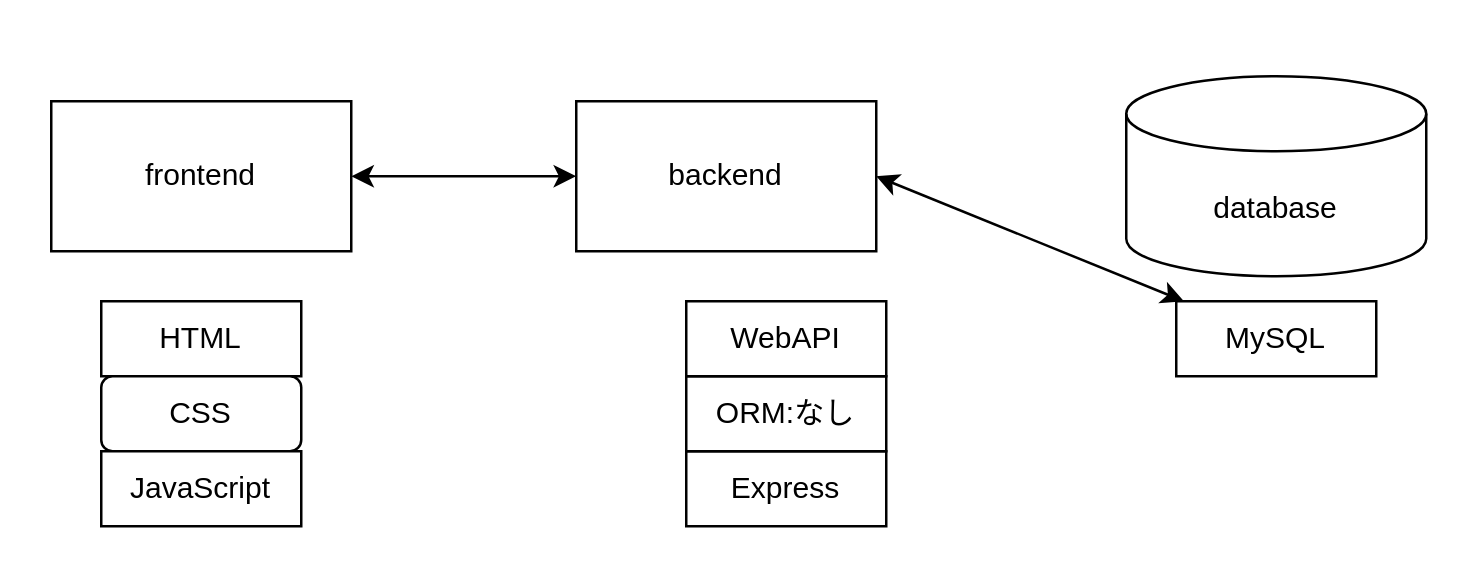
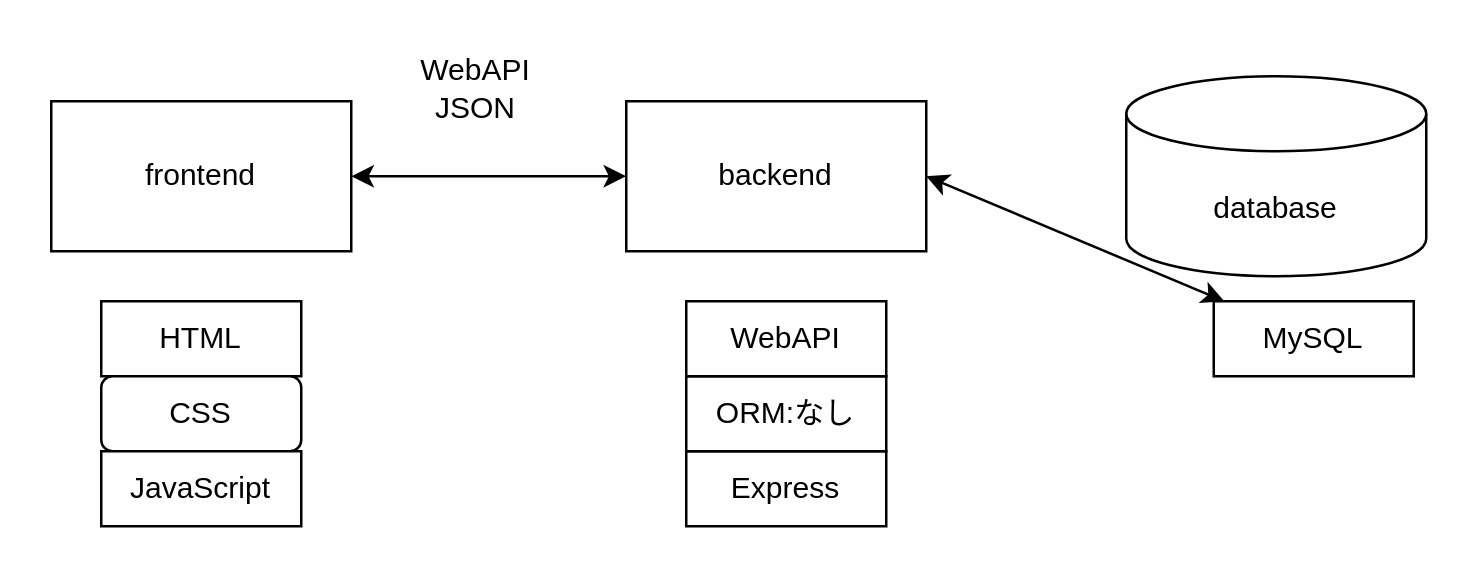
  <mxCell id="0" />
  <mxCell id="1" parent="0" />
  <mxCell id="2" value="frontend" style="rounded=0;whiteSpace=wrap;html=1;" parent="1" vertex="1"><mxGeometry x="20" y="40" width="120" height="60" as="geometry" /></mxCell>
- <mxCell id="3" value="backend" style="rounded=0;whiteSpace=wrap;html=1;" vertex="1" parent="1"><mxGeometry x="230" y="40" width="120" height="60" as="geometry" /></mxCell>
+ <mxCell id="3" value="backend" style="rounded=0;whiteSpace=wrap;html=1;" vertex="1" parent="1"><mxGeometry x="250" y="40" width="120" height="60" as="geometry" /></mxCell>
  <mxCell id="4" value="database" style="shape=cylinder3;whiteSpace=wrap;html=1;boundedLbl=1;backgroundOutline=1;size=15;" vertex="1" parent="1"><mxGeometry x="450" y="30" width="120" height="80" as="geometry" /></mxCell>
  <mxCell id="5" value="" style="endArrow=classic;startArrow=classic;html=1;exitX=1;exitY=0.5;exitDx=0;exitDy=0;entryX=0;entryY=0.5;entryDx=0;entryDy=0;" edge="1" parent="1" source="2" target="3"><mxGeometry width="50" height="50" relative="1" as="geometry"><mxPoint x="250" y="150" as="sourcePoint" /><mxPoint x="300" y="100" as="targetPoint" /></mxGeometry></mxCell>
  <mxCell id="6" value="" style="endArrow=classic;startArrow=classic;html=1;exitX=1;exitY=0.5;exitDx=0;exitDy=0;" edge="1" parent="1" source="3" target="14"><mxGeometry width="50" height="50" relative="1" as="geometry"><mxPoint x="150" y="80" as="sourcePoint" /><mxPoint x="260" y="80" as="targetPoint" /></mxGeometry></mxCell>
+ <mxCell id="7" value="WebAPI&lt;br&gt;JSON" style="text;html=1;strokeColor=none;fillColor=none;align=center;verticalAlign=middle;whiteSpace=wrap;rounded=0;" vertex="1" parent="1"><mxGeometry x="160" y="20" width="60" height="30" as="geometry" /></mxCell>
  <mxCell id="8" value="HTML&lt;span style=&quot;color: rgba(0 , 0 , 0 , 0) ; font-family: monospace ; font-size: 0px&quot;&gt;%3CmxGraphModel%3E%3Croot%3E%3CmxCell%20id%3D%220%22%2F%3E%3CmxCell%20id%3D%221%22%20parent%3D%220%22%2F%3E%3CmxCell%20id%3D%222%22%20value%3D%22%22%20style%3D%22endArrow%3Dclassic%3BstartArrow%3Dclassic%3Bhtml%3D1%3BexitX%3D1%3BexitY%3D0.5%3BexitDx%3D0%3BexitDy%3D0%3BentryX%3D0%3BentryY%3D0.5%3BentryDx%3D0%3BentryDy%3D0%3B%22%20edge%3D%221%22%20parent%3D%221%22%3E%3CmxGeometry%20width%3D%2250%22%20height%3D%2250%22%20relative%3D%221%22%20as%3D%22geometry%22%3E%3CmxPoint%20x%3D%22240%22%20y%3D%22240%22%20as%3D%22sourcePoint%22%2F%3E%3CmxPoint%20x%3D%22350%22%20y%3D%22240%22%20as%3D%22targetPoint%22%2F%3E%3C%2FmxGeometry%3E%3C%2FmxCell%3E%3C%2Froot%3E%3C%2FmxGraphModel%3E&lt;/span&gt;" style="rounded=0;whiteSpace=wrap;html=1;fillColor=default;" vertex="1" parent="1"><mxGeometry x="40" y="120" width="80" height="30" as="geometry" /></mxCell>
  <mxCell id="9" value="CSS" style="whiteSpace=wrap;html=1;fillColor=default;rounded=1;" vertex="1" parent="1"><mxGeometry x="40" y="150" width="80" height="30" as="geometry" /></mxCell>
  <mxCell id="10" value="JavaScript" style="rounded=0;whiteSpace=wrap;html=1;fillColor=default;" vertex="1" parent="1"><mxGeometry x="40" y="180" width="80" height="30" as="geometry" /></mxCell>
  <mxCell id="11" value="Express" style="rounded=0;whiteSpace=wrap;html=1;fillColor=default;" vertex="1" parent="1"><mxGeometry x="274" y="180" width="80" height="30" as="geometry" /></mxCell>
  <mxCell id="12" value="ORM:なし" style="rounded=0;whiteSpace=wrap;html=1;fillColor=default;" vertex="1" parent="1"><mxGeometry x="274" y="150" width="80" height="30" as="geometry" /></mxCell>
  <mxCell id="13" value="WebAPI" style="rounded=0;whiteSpace=wrap;html=1;fillColor=default;" vertex="1" parent="1"><mxGeometry x="274" y="120" width="80" height="30" as="geometry" /></mxCell>
- <mxCell id="14" value="MySQL" style="rounded=0;whiteSpace=wrap;html=1;fillColor=default;" vertex="1" parent="1"><mxGeometry x="470" y="120" width="80" height="30" as="geometry" /></mxCell>
+ <mxCell id="14" value="MySQL" style="rounded=0;whiteSpace=wrap;html=1;fillColor=default;" vertex="1" parent="1"><mxGeometry x="485" y="120" width="80" height="30" as="geometry" /></mxCell>
